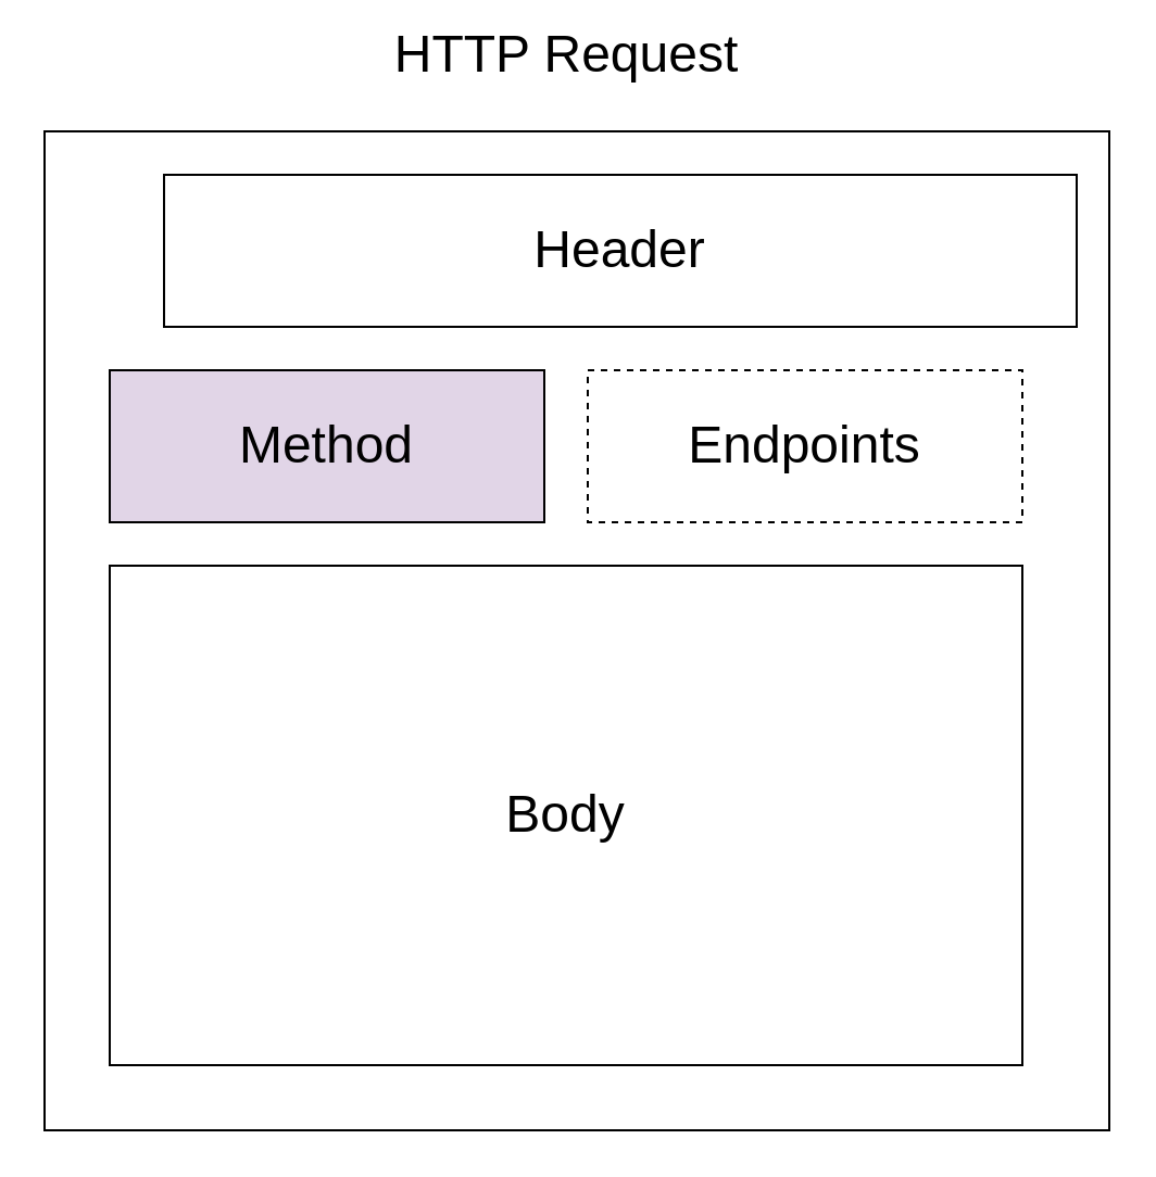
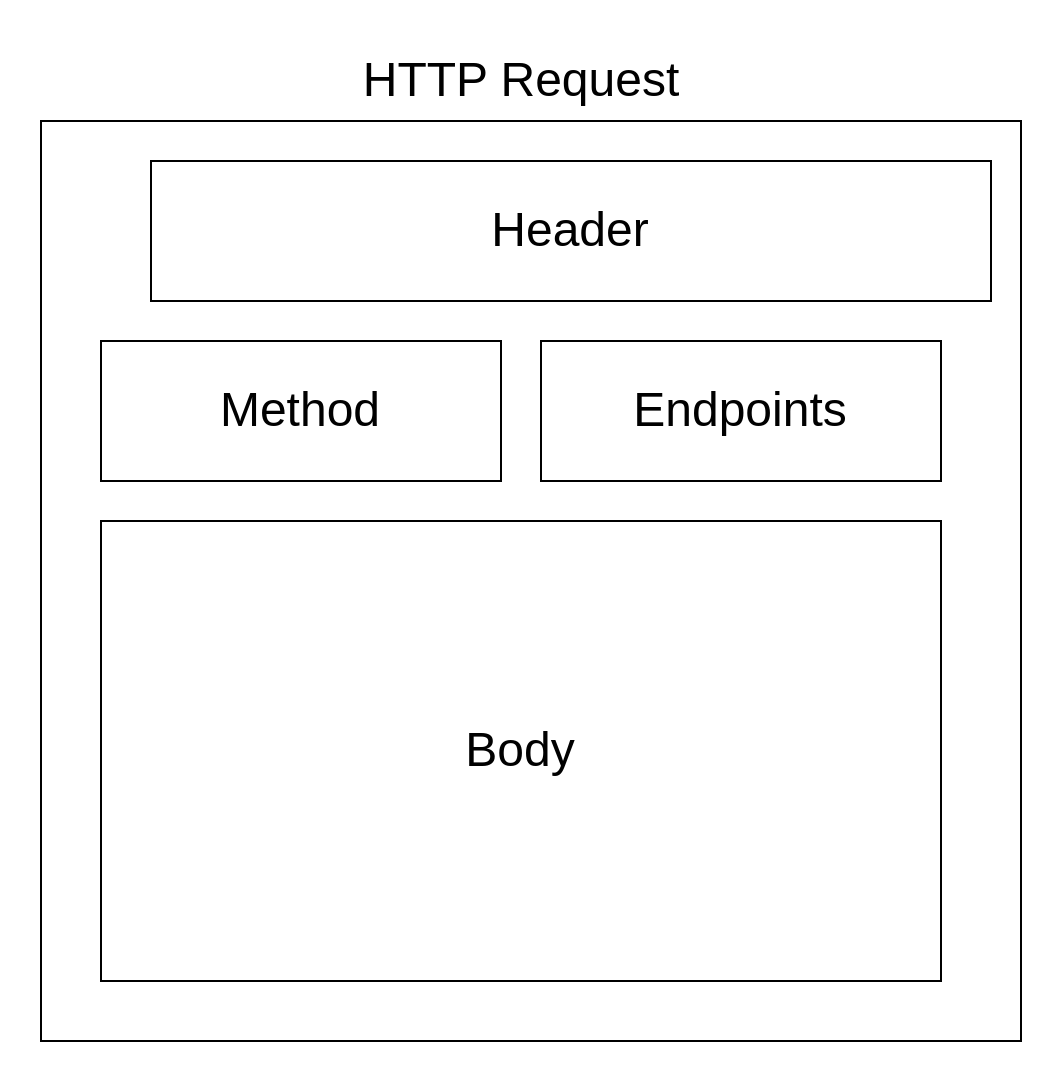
  <mxCell id="0" />
  <mxCell id="1" parent="0" />
  <mxCell id="2" value="" style="whiteSpace=wrap;html=1;" vertex="1" parent="1"><mxGeometry x="20" y="60" width="490" height="460" as="geometry" /></mxCell>
- <mxCell id="3" value="&lt;font style=&quot;font-size: 24px;&quot;&gt;HTTP Request&lt;/font&gt;" style="text;html=1;align=center;verticalAlign=middle;resizable=0;points=[];autosize=1;strokeColor=none;fillColor=none;" vertex="1" parent="1"><mxGeometry x="170" y="5" width="180" height="40" as="geometry" /></mxCell>
+ <mxCell id="3" value="&lt;font style=&quot;font-size: 24px;&quot;&gt;HTTP Request&lt;/font&gt;" style="text;html=1;align=center;verticalAlign=middle;resizable=0;points=[];autosize=1;strokeColor=none;fillColor=none;" vertex="1" parent="1"><mxGeometry x="170" y="20" width="180" height="40" as="geometry" /></mxCell>
  <mxCell id="4" value="Header" style="whiteSpace=wrap;html=1;fontSize=24;" vertex="1" parent="1"><mxGeometry x="75" y="80" width="420" height="70" as="geometry" /></mxCell>
- <mxCell id="5" value="Method" style="whiteSpace=wrap;html=1;fontSize=24;fillColor=#e1d5e7;" vertex="1" parent="1"><mxGeometry x="50" y="170" width="200" height="70" as="geometry" /></mxCell>
- <mxCell id="6" value="Endpoints" style="whiteSpace=wrap;html=1;fontSize=24;dashed=1;" vertex="1" parent="1"><mxGeometry x="270" y="170" width="200" height="70" as="geometry" /></mxCell>
+ <mxCell id="5" value="Method" style="whiteSpace=wrap;html=1;fontSize=24;" vertex="1" parent="1"><mxGeometry x="50" y="170" width="200" height="70" as="geometry" /></mxCell>
+ <mxCell id="6" value="Endpoints" style="whiteSpace=wrap;html=1;fontSize=24;" vertex="1" parent="1"><mxGeometry x="270" y="170" width="200" height="70" as="geometry" /></mxCell>
  <mxCell id="7" value="Body" style="whiteSpace=wrap;html=1;fontSize=24;" vertex="1" parent="1"><mxGeometry x="50" y="260" width="420" height="230" as="geometry" /></mxCell>
